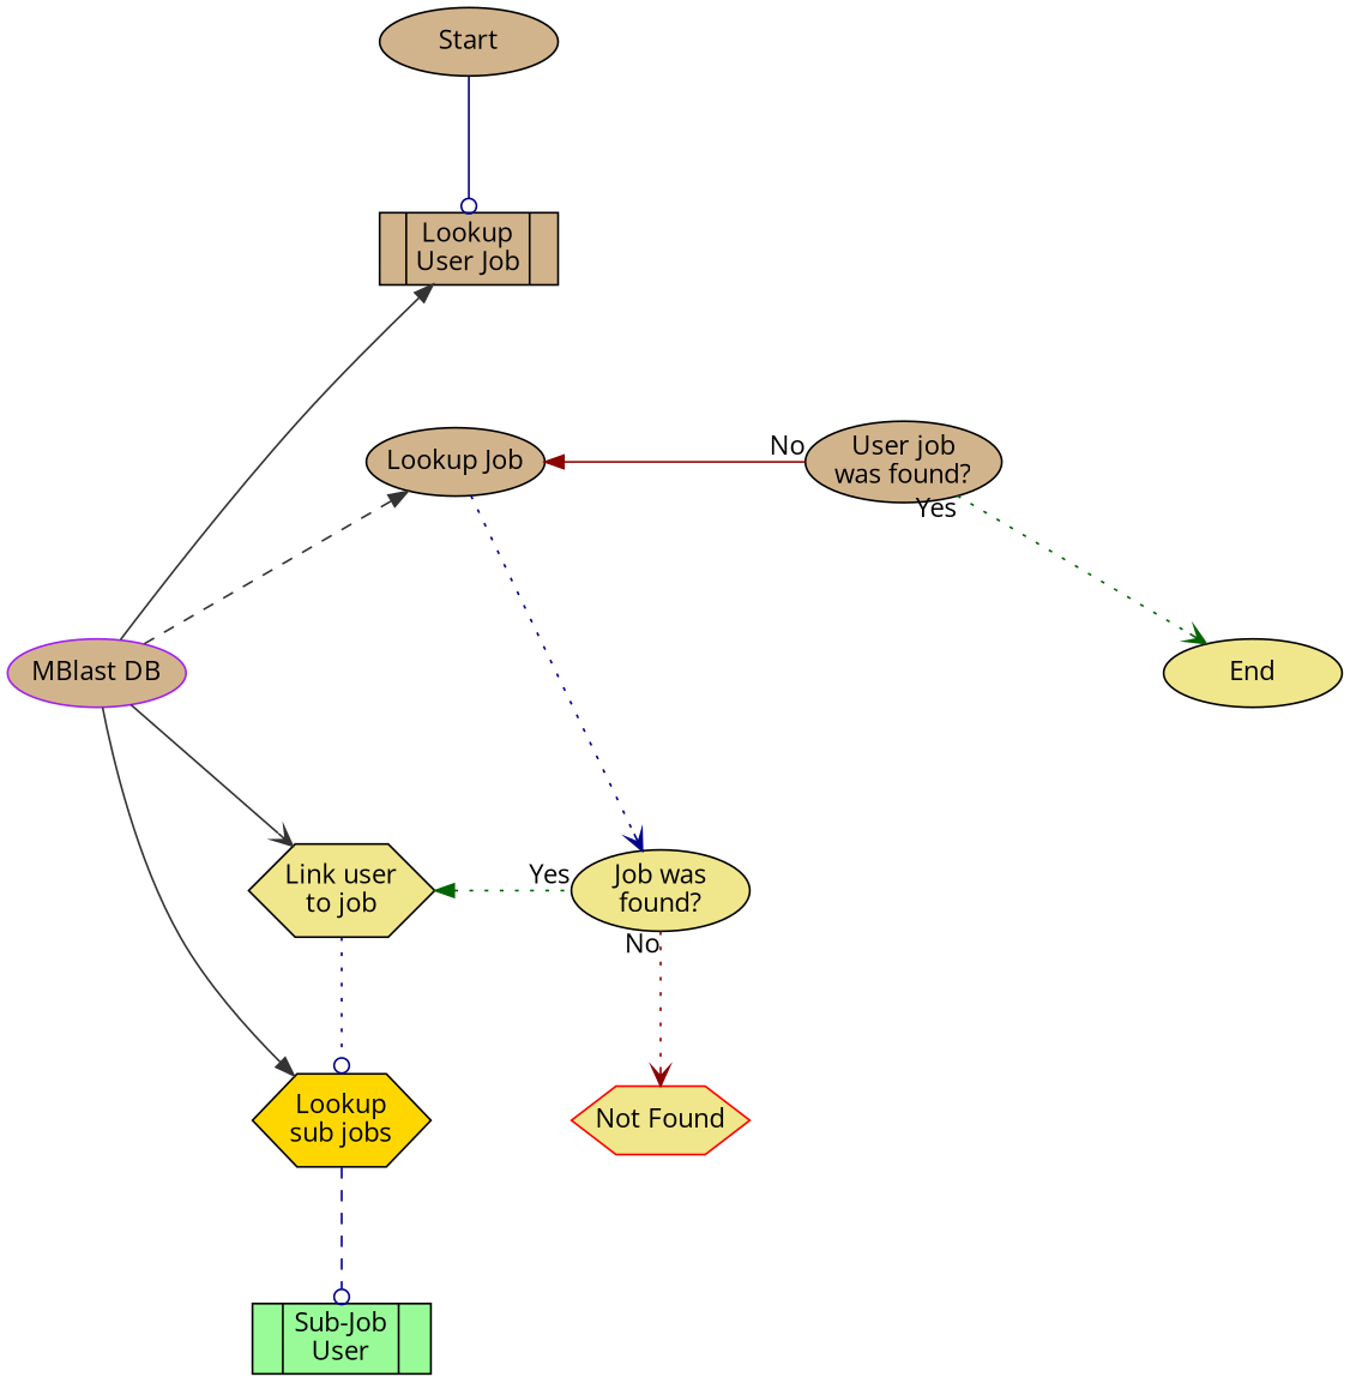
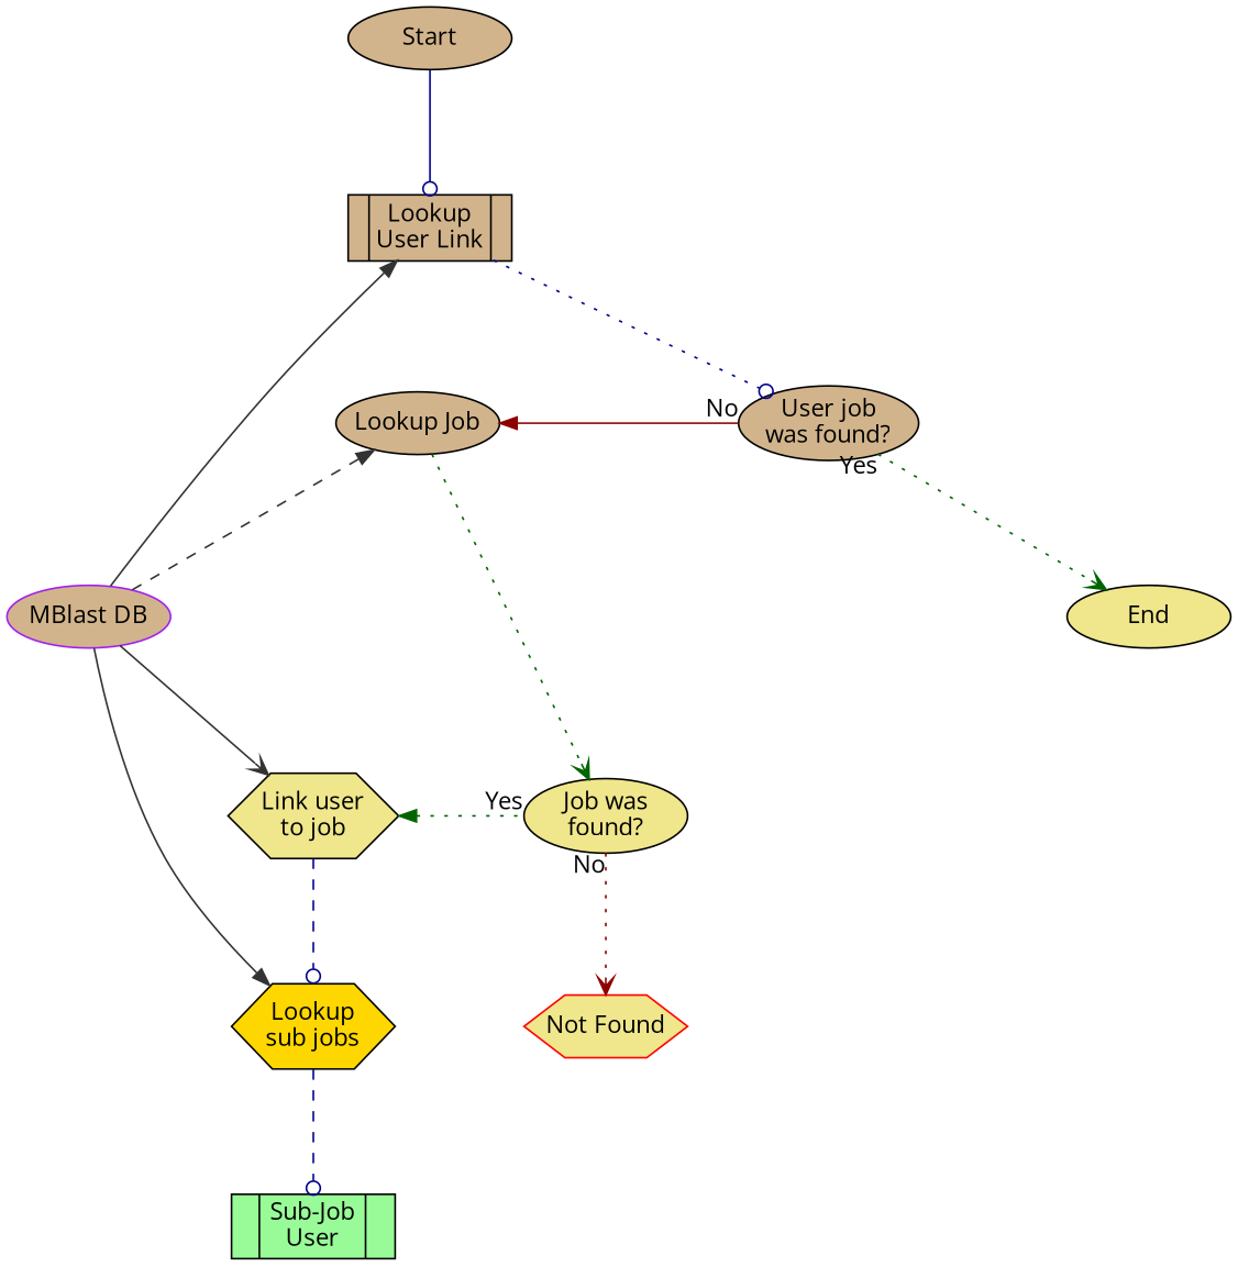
  digraph {
    fontname="Open Sans"
    nodesep=1
    ranksep=1
    node [fillcolor=tan fontname="Open Sans" margin=0 shape=ellipse style=filled]
    edge [color=darkblue fontname="Open Sans" style=solid]
    Start [width=1.3]
    End [fillcolor=khaki width=1.3]
    n3 [color=red fillcolor=khaki label="Not Found" shape=hexagon width=1.3]
    n4 [color=purple label="MBlast DB" width=1.3]
    n5 [label="User job\nwas found?" width=1.3]
    n6 [label="Lookup Job" width=1.3]
    n7 [fillcolor=khaki label="Job was\nfound?" width=1.3]
    n8 [fillcolor=khaki label="Link user\nto job" shape=hexagon width=1.3]
    n9 [fillcolor=gold label="Lookup\nsub jobs" shape=hexagon width=1.3]
-   n10 [label="|Lookup\nUser Job|" shape=record width=1.3]
+   n10 [label="|Lookup\nUser Link|" shape=record width=1.3]
    n11 [fillcolor=palegreen label="|Sub-Job\nUser|" shape=record width=1.3]
    subgraph sub_1 {
      Start
      End
      n3
    }
    subgraph sub_2 {
      n4
    }
    subgraph sub_3 {
      rank=same
      n5
      n6
    }
    subgraph sub_4 {
      rank=same
      n7
      n8
    }
    subgraph sub_5 {
      n3
      n5
      n6
      n7
      n8
      n9
    }
    Start -> n10 [arrowhead=odot]
    n4 -> n8 [arrowhead=vee color="#333333"]
    n5 -> End [arrowhead=vee color=darkgreen style=dotted taillabel=Yes]
    n5 -> n3 [style=invis]
    n6 -> n4 [color="#333333" dir=back style=dashed]
    n6 -> n5 [color=darkred dir=back headlabel=No]
-   n6 -> n7 [arrowhead=vee style=dotted]
+   n6 -> n7 [arrowhead=vee color=darkgreen style=dotted]
    n6 -> n8 [style=invis]
    n7 -> n3 [arrowhead=vee color=darkred style=dotted taillabel="    No"]
    n7 -> n9 [style=invis]
    n8 -> n3 [style=invis]
    n8 -> n7 [color=darkgreen dir=back headlabel=Yes style=dotted]
-   n8 -> n9 [arrowhead=odot style=dotted]
+   n8 -> n9 [arrowhead=odot style=dashed]
    n9 -> n4 [color="#333333" dir=back]
    n9 -> n11 [arrowhead=odot style=dashed]
    n10 -> n4 [color="#333333" dir=back]
+   n10 -> n5 [arrowhead=odot style=dotted]
  }
